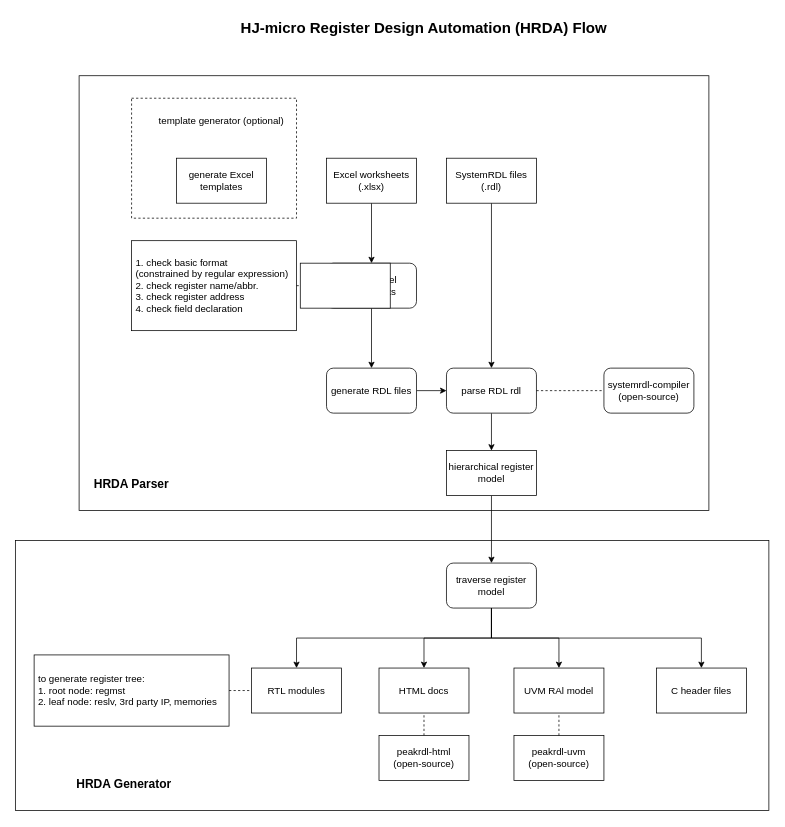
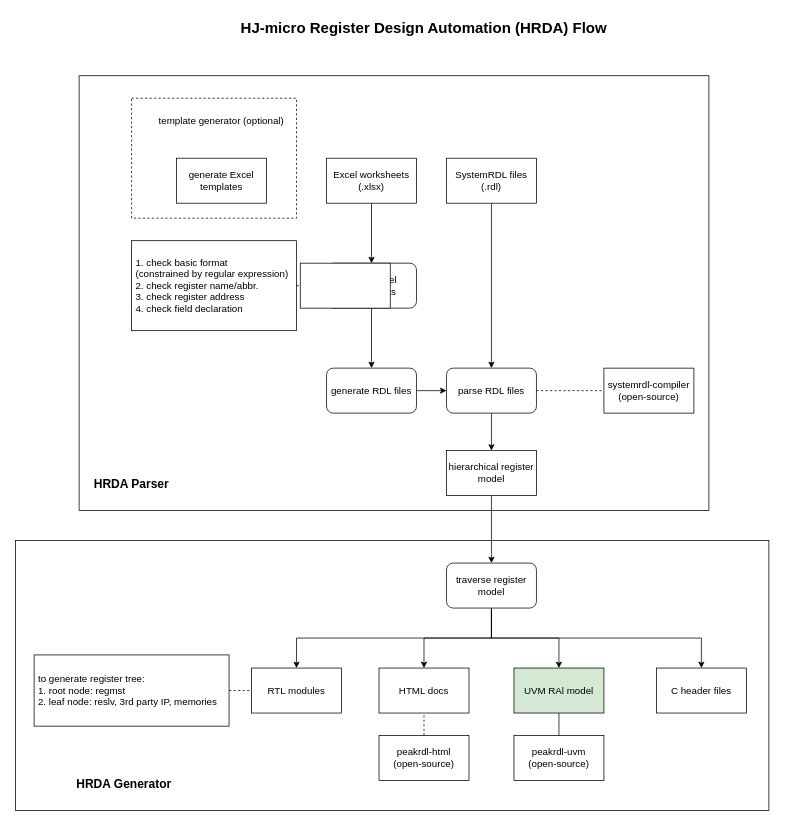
  <mxCell id="0" />
  <mxCell id="1" parent="0" />
  <mxCell id="2" value="" style="rounded=0;whiteSpace=wrap;html=1;fontSize=13;" parent="1" vertex="1"><mxGeometry x="20" y="720" width="1005" height="360" as="geometry" /></mxCell>
  <mxCell id="3" value="" style="rounded=0;whiteSpace=wrap;html=1;fontSize=13;" parent="1" vertex="1"><mxGeometry x="105" y="100" width="840" height="580" as="geometry" /></mxCell>
  <mxCell id="4" value="" style="rounded=0;whiteSpace=wrap;html=1;dashed=1;fontSize=13;" parent="1" vertex="1"><mxGeometry x="175" y="130" width="220" height="160" as="geometry" /></mxCell>
  <mxCell id="5" style="edgeStyle=none;html=1;exitX=0.5;exitY=1;exitDx=0;exitDy=0;fontSize=13;" parent="1" source="6" target="10" edge="1"><mxGeometry relative="1" as="geometry" /></mxCell>
  <mxCell id="6" value="Excel worksheets&lt;br style=&quot;font-size: 13px;&quot;&gt;(.xlsx)" style="rounded=0;whiteSpace=wrap;html=1;fontSize=13;" parent="1" vertex="1"><mxGeometry x="435" y="210" width="120" height="60" as="geometry" /></mxCell>
  <mxCell id="7" style="edgeStyle=none;html=1;exitX=0.5;exitY=1;exitDx=0;exitDy=0;entryX=0.5;entryY=0;entryDx=0;entryDy=0;fontSize=13;" parent="1" source="8" target="16" edge="1"><mxGeometry relative="1" as="geometry" /></mxCell>
  <mxCell id="8" value="SystemRDL files&lt;br style=&quot;font-size: 13px;&quot;&gt;(.rdl)" style="rounded=0;whiteSpace=wrap;html=1;fontSize=13;" parent="1" vertex="1"><mxGeometry x="595" y="210" width="120" height="60" as="geometry" /></mxCell>
  <mxCell id="9" style="edgeStyle=none;html=1;fontSize=13;entryX=0.5;entryY=0;entryDx=0;entryDy=0;" parent="1" source="10" target="18" edge="1"><mxGeometry relative="1" as="geometry"><mxPoint x="495" y="520" as="targetPoint" /></mxGeometry></mxCell>
  <mxCell id="10" value="parse Excel worksheets" style="rounded=1;whiteSpace=wrap;html=1;fontSize=13;" parent="1" vertex="1"><mxGeometry x="435" y="350" width="120" height="60" as="geometry" /></mxCell>
  <mxCell id="11" value="&amp;nbsp;1. check basic format &lt;br style=&quot;font-size: 13px;&quot;&gt;&amp;nbsp;(constrained by regular expression)&lt;br style=&quot;font-size: 13px;&quot;&gt;&amp;nbsp;2. check register name/abbr.&lt;br style=&quot;font-size: 13px;&quot;&gt;&amp;nbsp;3. check register address&lt;br style=&quot;font-size: 13px;&quot;&gt;&amp;nbsp;4. check field declaration" style="rounded=0;whiteSpace=wrap;html=1;align=left;fontSize=13;" parent="1" vertex="1"><mxGeometry x="175" y="320" width="220" height="120" as="geometry" /></mxCell>
  <mxCell id="12" value="generate Excel templates" style="rounded=0;whiteSpace=wrap;html=1;fontSize=13;" parent="1" vertex="1"><mxGeometry x="235" y="210" width="120" height="60" as="geometry" /></mxCell>
  <mxCell id="13" value="&lt;font style=&quot;font-size: 20px&quot;&gt;&lt;b&gt;HJ-micro Register Design Automation (HRDA) Flow&lt;/b&gt;&lt;/font&gt;" style="text;html=1;strokeColor=none;fillColor=none;align=center;verticalAlign=middle;whiteSpace=wrap;rounded=0;dashed=1;" parent="1" vertex="1"><mxGeometry x="290" y="20" width="550" height="30" as="geometry" /></mxCell>
  <mxCell id="14" value="&lt;font style=&quot;font-size: 13px;&quot;&gt;template generator (optional)&lt;/font&gt;" style="text;html=1;strokeColor=none;fillColor=none;align=center;verticalAlign=middle;whiteSpace=wrap;rounded=0;dashed=1;fontSize=13;" parent="1" vertex="1"><mxGeometry x="200" y="145" width="190" height="30" as="geometry" /></mxCell>
  <mxCell id="15" style="edgeStyle=none;html=1;exitX=0.5;exitY=1;exitDx=0;exitDy=0;fontSize=13;" parent="1" source="16" edge="1"><mxGeometry relative="1" as="geometry"><mxPoint x="655" y="600" as="targetPoint" /></mxGeometry></mxCell>
- <mxCell id="16" value="parse RDL rdl" style="rounded=1;whiteSpace=wrap;html=1;fontSize=13;" parent="1" vertex="1"><mxGeometry x="595" y="490" width="120" height="60" as="geometry" /></mxCell>
+ <mxCell id="16" value="parse RDL files" style="rounded=1;whiteSpace=wrap;html=1;fontSize=13;" parent="1" vertex="1"><mxGeometry x="595" y="490" width="120" height="60" as="geometry" /></mxCell>
  <mxCell id="17" style="edgeStyle=none;html=1;exitX=1;exitY=0.5;exitDx=0;exitDy=0;entryX=0;entryY=0.5;entryDx=0;entryDy=0;fontSize=13;" parent="1" source="18" target="16" edge="1"><mxGeometry relative="1" as="geometry" /></mxCell>
  <mxCell id="18" value="generate RDL files" style="rounded=1;whiteSpace=wrap;html=1;fontSize=13;" parent="1" vertex="1"><mxGeometry x="435" y="490" width="120" height="60" as="geometry" /></mxCell>
  <mxCell id="19" value="" style="endArrow=none;dashed=1;html=1;exitX=1;exitY=0.5;exitDx=0;exitDy=0;entryX=0;entryY=0.5;entryDx=0;entryDy=0;fontSize=13;" parent="1" source="11" target="10" edge="1"><mxGeometry width="50" height="50" relative="1" as="geometry"><mxPoint x="365" y="530" as="sourcePoint" /><mxPoint x="415" y="480" as="targetPoint" /></mxGeometry></mxCell>
  <mxCell id="20" value="" style="endArrow=none;dashed=1;html=1;exitX=1;exitY=0.5;exitDx=0;exitDy=0;entryX=0;entryY=0.5;entryDx=0;entryDy=0;fontSize=13;" parent="1" source="16" target="21" edge="1"><mxGeometry width="50" height="50" relative="1" as="geometry"><mxPoint x="715" y="400" as="sourcePoint" /><mxPoint x="765" y="380" as="targetPoint" /></mxGeometry></mxCell>
- <mxCell id="21" value="systemrdl-compiler&lt;br&gt;(open-source)" style="whiteSpace=wrap;html=1;fontSize=13;rounded=1;" parent="1" vertex="1"><mxGeometry x="805" y="490" width="120" height="60" as="geometry" /></mxCell>
+ <mxCell id="21" value="systemrdl-compiler&lt;br&gt;(open-source)" style="rounded=0;whiteSpace=wrap;html=1;fontSize=13;" parent="1" vertex="1"><mxGeometry x="805" y="490" width="120" height="60" as="geometry" /></mxCell>
  <mxCell id="22" style="edgeStyle=none;html=1;exitX=0.5;exitY=1;exitDx=0;exitDy=0;fontSize=16;entryX=0.5;entryY=0;entryDx=0;entryDy=0;" parent="1" source="23" target="33" edge="1"><mxGeometry relative="1" as="geometry"><mxPoint x="655" y="720" as="targetPoint" /></mxGeometry></mxCell>
  <mxCell id="23" value="hierarchical register model" style="rounded=0;whiteSpace=wrap;html=1;fontSize=13;" parent="1" vertex="1"><mxGeometry x="595" y="600" width="120" height="60" as="geometry" /></mxCell>
  <mxCell id="24" value="&lt;b&gt;HRDA Parser&lt;/b&gt;" style="text;html=1;strokeColor=none;fillColor=none;align=center;verticalAlign=middle;whiteSpace=wrap;rounded=0;fontSize=16;" parent="1" vertex="1"><mxGeometry x="115" y="630" width="120" height="30" as="geometry" /></mxCell>
- <mxCell id="25" value="UVM RAl model" style="rounded=0;whiteSpace=wrap;html=1;fontSize=13;" parent="1" vertex="1"><mxGeometry x="685" y="890" width="120" height="60" as="geometry" /></mxCell>
+ <mxCell id="25" value="UVM RAl model" style="rounded=0;whiteSpace=wrap;html=1;fontSize=13;fillColor=#d5e8d4;" parent="1" vertex="1"><mxGeometry x="685" y="890" width="120" height="60" as="geometry" /></mxCell>
  <mxCell id="26" value="C header files&lt;span style=&quot;color: rgba(0 , 0 , 0 , 0) ; font-family: monospace ; font-size: 0px&quot;&gt;%3CmxGraphModel%3E%3Croot%3E%3CmxCell%20id%3D%220%22%2F%3E%3CmxCell%20id%3D%221%22%20parent%3D%220%22%2F%3E%3CmxCell%20id%3D%222%22%20value%3D%22UVM%20RAl%20model%22%20style%3D%22rounded%3D0%3BwhiteSpace%3Dwrap%3Bhtml%3D1%3BfontSize%3D13%3B%22%20vertex%3D%221%22%20parent%3D%221%22%3E%3CmxGeometry%20x%3D%22360%22%20y%3D%22840%22%20width%3D%22120%22%20height%3D%2260%22%20as%3D%22geometry%22%2F%3E%3C%2FmxCell%3E%3C%2Froot%3E%3C%2FmxGraphModel%3E&lt;/span&gt;" style="rounded=0;whiteSpace=wrap;html=1;fontSize=13;" parent="1" vertex="1"><mxGeometry x="875" y="890" width="120" height="60" as="geometry" /></mxCell>
  <mxCell id="27" value="RTL modules" style="rounded=0;whiteSpace=wrap;html=1;fontSize=13;" parent="1" vertex="1"><mxGeometry x="335" y="890" width="120" height="60" as="geometry" /></mxCell>
  <mxCell id="28" value="HTML docs" style="rounded=0;whiteSpace=wrap;html=1;fontSize=13;" parent="1" vertex="1"><mxGeometry x="505" y="890" width="120" height="60" as="geometry" /></mxCell>
  <mxCell id="29" style="edgeStyle=orthogonalEdgeStyle;html=1;entryX=0.5;entryY=0;entryDx=0;entryDy=0;fontSize=13;rounded=0;" parent="1" source="33" target="28" edge="1"><mxGeometry relative="1" as="geometry" /></mxCell>
  <mxCell id="30" style="edgeStyle=orthogonalEdgeStyle;rounded=0;html=1;exitX=0.5;exitY=1;exitDx=0;exitDy=0;fontSize=13;" parent="1" source="33" target="27" edge="1"><mxGeometry relative="1" as="geometry" /></mxCell>
  <mxCell id="31" style="edgeStyle=orthogonalEdgeStyle;rounded=0;html=1;exitX=0.5;exitY=1;exitDx=0;exitDy=0;entryX=0.5;entryY=0;entryDx=0;entryDy=0;fontSize=13;" parent="1" source="33" target="25" edge="1"><mxGeometry relative="1" as="geometry" /></mxCell>
  <mxCell id="32" style="edgeStyle=orthogonalEdgeStyle;rounded=0;html=1;exitX=0.5;exitY=1;exitDx=0;exitDy=0;entryX=0.5;entryY=0;entryDx=0;entryDy=0;fontSize=13;" parent="1" source="33" target="26" edge="1"><mxGeometry relative="1" as="geometry" /></mxCell>
  <mxCell id="33" value="traverse register model" style="rounded=1;whiteSpace=wrap;html=1;fontSize=13;" parent="1" vertex="1"><mxGeometry x="595" y="750" width="120" height="60" as="geometry" /></mxCell>
  <mxCell id="34" value="" style="endArrow=none;dashed=1;html=1;rounded=0;fontSize=13;entryX=0.5;entryY=1;entryDx=0;entryDy=0;exitX=0.5;exitY=0;exitDx=0;exitDy=0;" parent="1" source="35" target="28" edge="1"><mxGeometry width="50" height="50" relative="1" as="geometry"><mxPoint x="565" y="1010" as="sourcePoint" /><mxPoint x="575" y="980" as="targetPoint" /></mxGeometry></mxCell>
  <mxCell id="35" value="peakrdl-html&lt;br&gt;(open-source)" style="rounded=0;whiteSpace=wrap;html=1;fontSize=13;" parent="1" vertex="1"><mxGeometry x="505" y="980" width="120" height="60" as="geometry" /></mxCell>
  <mxCell id="36" value="peakrdl-uvm&lt;br&gt;(open-source)" style="rounded=0;whiteSpace=wrap;html=1;fontSize=13;" parent="1" vertex="1"><mxGeometry x="685" y="980" width="120" height="60" as="geometry" /></mxCell>
- <mxCell id="37" value="" style="endArrow=none;dashed=1;html=1;rounded=0;fontSize=13;entryX=0.5;entryY=1;entryDx=0;entryDy=0;exitX=0.5;exitY=0;exitDx=0;exitDy=0;" parent="1" source="36" target="25" edge="1"><mxGeometry width="50" height="50" relative="1" as="geometry"><mxPoint x="865" y="1050" as="sourcePoint" /><mxPoint x="915" y="1000" as="targetPoint" /></mxGeometry></mxCell>
+ <mxCell id="37" value="" style="endArrow=none;dashed=0;html=1;rounded=0;fontSize=13;entryX=0.5;entryY=1;entryDx=0;entryDy=0;exitX=0.5;exitY=0;exitDx=0;exitDy=0;" parent="1" source="36" target="25" edge="1"><mxGeometry width="50" height="50" relative="1" as="geometry"><mxPoint x="865" y="1050" as="sourcePoint" /><mxPoint x="915" y="1000" as="targetPoint" /></mxGeometry></mxCell>
  <mxCell id="38" value="&lt;b&gt;HRDA Generator&lt;/b&gt;" style="text;html=1;strokeColor=none;fillColor=none;align=center;verticalAlign=middle;whiteSpace=wrap;rounded=0;fontSize=16;" parent="1" vertex="1"><mxGeometry x="90" y="1030" width="150" height="30" as="geometry" /></mxCell>
  <mxCell id="39" value="&amp;nbsp;to generate register tree:&lt;br&gt;&amp;nbsp;1. root node: regmst&lt;br style=&quot;font-size: 13px&quot;&gt;&amp;nbsp;2. leaf node: reslv, 3rd party IP, memories" style="rounded=0;whiteSpace=wrap;html=1;align=left;fontSize=13;" parent="1" vertex="1"><mxGeometry x="45" y="872.5" width="260" height="95" as="geometry" /></mxCell>
  <mxCell id="40" value="" style="endArrow=none;dashed=1;html=1;rounded=0;fontSize=13;exitX=1;exitY=0.5;exitDx=0;exitDy=0;entryX=0;entryY=0.5;entryDx=0;entryDy=0;" parent="1" source="39" target="27" edge="1"><mxGeometry width="50" height="50" relative="1" as="geometry"><mxPoint x="290" y="950" as="sourcePoint" /><mxPoint x="340" y="900" as="targetPoint" /></mxGeometry></mxCell>
  <mxCell id="41" value="" style="whiteSpace=wrap;html=1;" parent="1" vertex="1"><mxGeometry x="400" y="350" width="120" height="60" as="geometry" /></mxCell>
